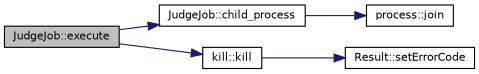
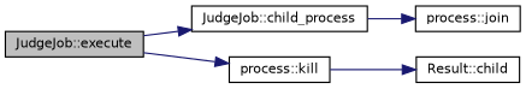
  digraph {
    rankdir=LR
    node [color=black fillcolor=white fontname=Helvetica fontsize=10 shape=record style=filled]
    edge [color=midnightblue fontname=Helvetica fontsize=10 labelfontname=Helvetica labelfontsize=10 style=solid]
    n1 [fillcolor=grey75 fontcolor=black height=0.2 label="JudgeJob::execute" width=0.4]
    n2 [height=0.2 label="JudgeJob::child_process" width=0.4]
-   n3 [height=0.2 label="kill::kill" width=0.4]
-   n4 [height=0.2 label="Result::setErrorCode" width=0.4]
+   n3 [height=0.2 label="process::kill" width=0.4]
+   n4 [height=0.2 label="Result::child" width=0.4]
    n5 [height=0.2 label="process::join" width=0.4]
    n1 -> n2
    n1 -> n3
    n2 -> n5
    n3 -> n4
  }
